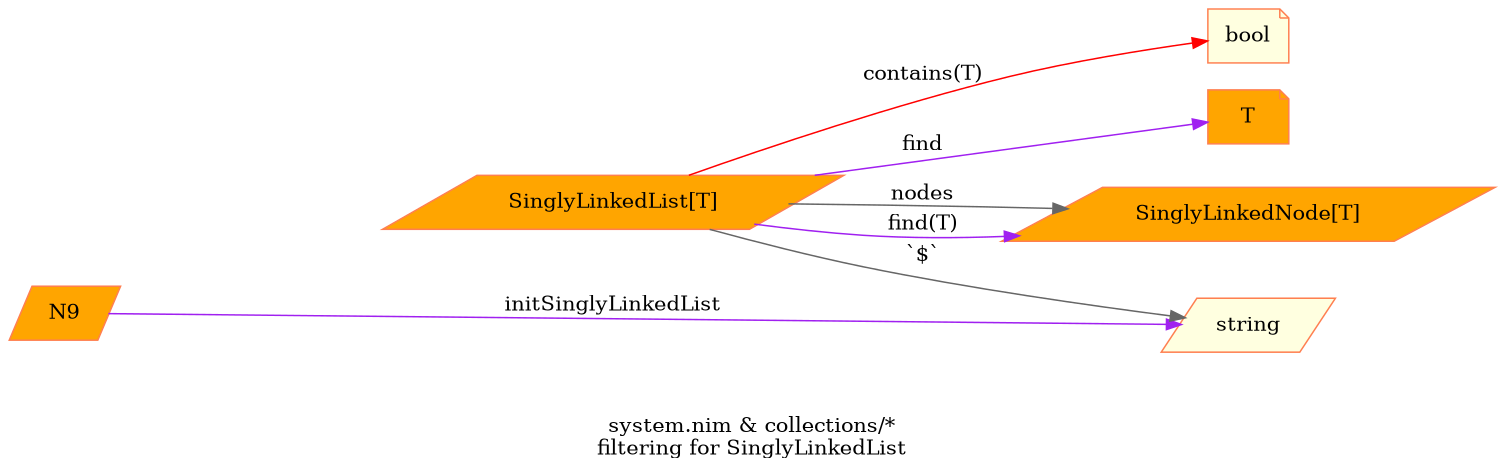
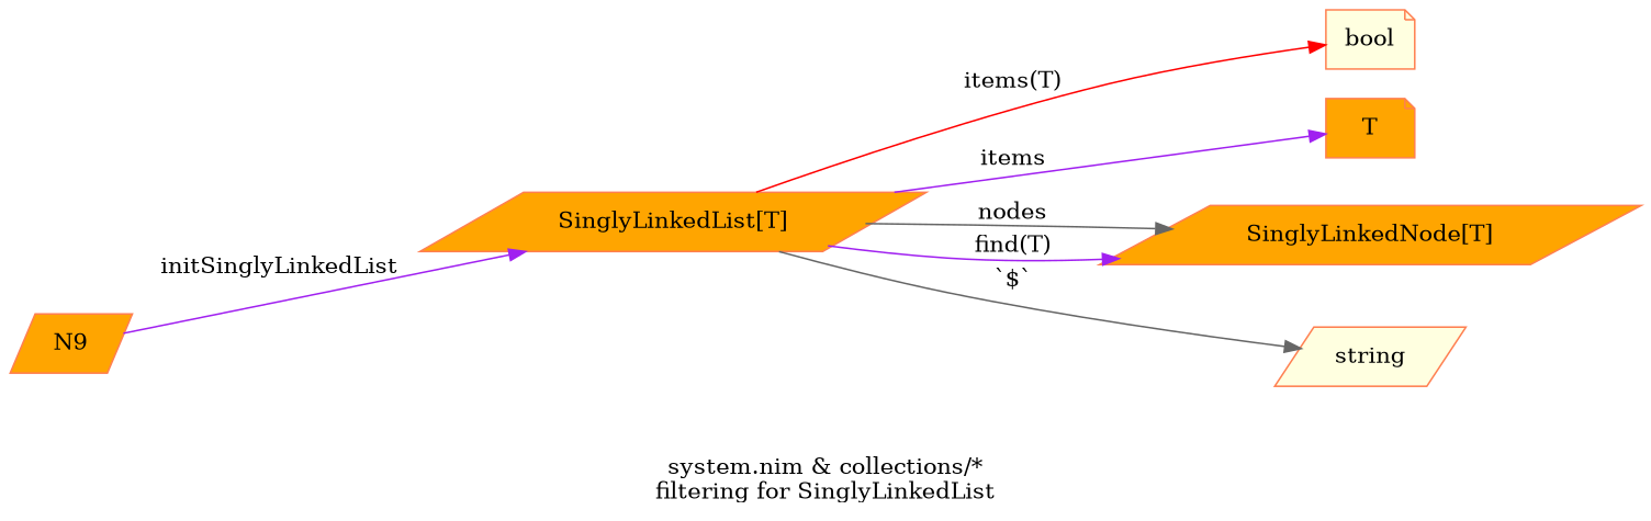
  digraph {
    label="system.nim & collections/*\nfiltering for SinglyLinkedList"
    rankdir=LR
    node [color=coral fillcolor=orange shape=parallelogram style=filled]
    edge [color=purple]
    n1 [label=N9]
    n2 [label="SinglyLinkedList[T]"]
    n3 [label=T shape=note]
    n4 [label="SinglyLinkedNode[T]"]
    n5 [fillcolor=lightyellow label=string]
    n6 [fillcolor=lightyellow label=bool shape=note]
-   n1 -> n5 [label=initSinglyLinkedList]
-   n2 -> n3 [label=find]
+   n1 -> n2 [label=initSinglyLinkedList]
+   n2 -> n3 [label=items]
    n2 -> n4 [color=gray40 label=nodes]
    n2 -> n4 [label="find(T)"]
    n2 -> n5 [color=gray40 label="`$`"]
-   n2 -> n6 [color=red label="contains(T)"]
+   n2 -> n6 [color=red label="items(T)"]
  }
